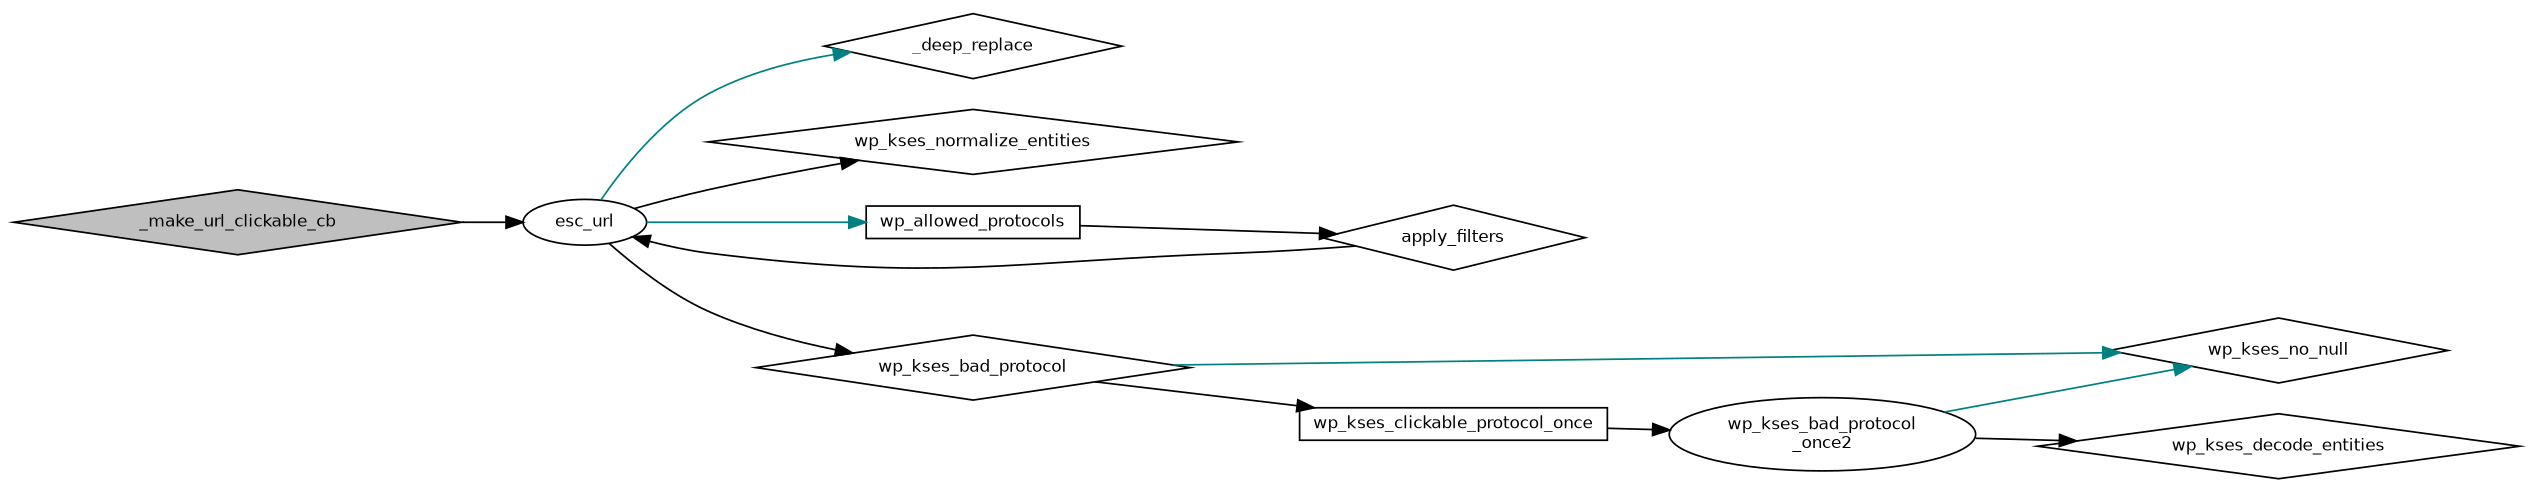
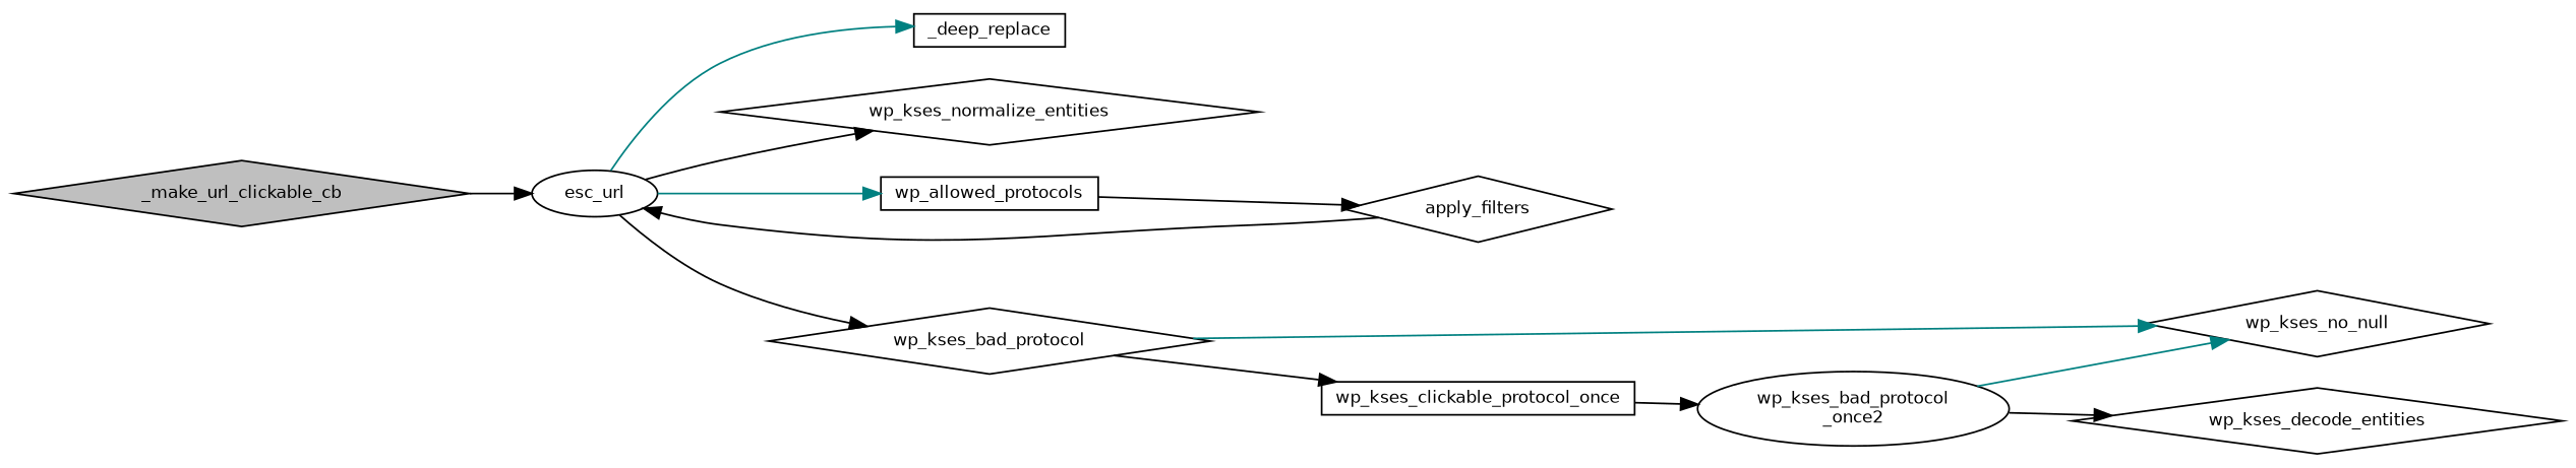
  digraph {
    rankdir=LR
    node [color=black fillcolor=white fontname=Helvetica fontsize=10 shape=diamond style=filled]
    edge [color=black fontname=Helvetica fontsize=10 labelfontname=Helvetica labelfontsize=10 style=solid]
    n1 [fillcolor=grey75 fontcolor=black height=0.2 label=_make_url_clickable_cb width=0.4]
    n2 [height=0.2 label=esc_url shape=ellipse width=0.4]
-   n3 [height=0.2 label=_deep_replace width=0.4]
+   n3 [height=0.2 label=_deep_replace shape=box width=0.4]
    n4 [height=0.2 label=wp_kses_normalize_entities width=0.4]
    n5 [height=0.2 label=wp_allowed_protocols shape=box width=0.4]
    n6 [height=0.2 label=wp_kses_bad_protocol width=0.4]
    n7 [height=0.2 label=apply_filters width=0.4]
    n8 [height=0.2 label=wp_kses_no_null width=0.4]
    n9 [height=0.2 label=wp_kses_clickable_protocol_once shape=box width=0.4]
    n10 [height=0.2 label="wp_kses_bad_protocol\l_once2" shape=ellipse width=0.4]
    n11 [height=0.2 label=wp_kses_decode_entities width=0.4]
    n1 -> n2
    n2 -> n3 [color=teal]
    n2 -> n4
    n2 -> n5 [color=teal]
    n2 -> n6
    n5 -> n7
    n6 -> n8 [color=teal]
    n6 -> n9
    n7 -> n2
    n9 -> n10
    n10 -> n8 [color=teal]
    n10 -> n11
  }
